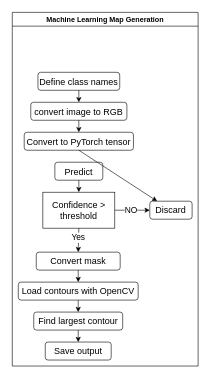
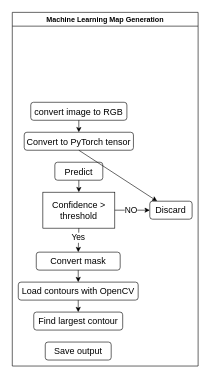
  <mxCell id="0" />
  <mxCell id="1" parent="0" />
  <mxCell id="2" value="Machine Learning Map Generation" style="swimlane;whiteSpace=wrap;html=1;" vertex="1" parent="1"><mxGeometry x="20" y="20" width="310" height="590" as="geometry"><mxRectangle x="150" y="110" width="270" height="30" as="alternateBounds" /></mxGeometry></mxCell>
  <mxCell id="3" value="&lt;font style=&quot;font-size: 15px;&quot;&gt;convert image to RGB&lt;/font&gt;" style="rounded=1;whiteSpace=wrap;html=1;" vertex="1" parent="2"><mxGeometry x="30.82" y="150" width="160.37" height="30" as="geometry" /></mxCell>
  <mxCell id="4" value="&lt;font style=&quot;font-size: 15px;&quot;&gt;Convert to PyTorch tensor&lt;/font&gt;" style="rounded=1;whiteSpace=wrap;html=1;" vertex="1" parent="2"><mxGeometry x="19.88" y="200" width="182.25" height="30" as="geometry" /></mxCell>
  <mxCell id="5" value="&lt;font style=&quot;font-size: 15px;&quot;&gt;Predict&lt;/font&gt;" style="rounded=1;whiteSpace=wrap;html=1;" vertex="1" parent="2"><mxGeometry x="71.01" y="250" width="80" height="30" as="geometry" /></mxCell>
- <mxCell id="6" value="&lt;font style=&quot;font-size: 15px;&quot;&gt;Define class names&lt;/font&gt;" style="rounded=1;whiteSpace=wrap;html=1;" vertex="1" parent="2"><mxGeometry x="42.79" y="100" width="136.44" height="30" as="geometry" /></mxCell>
- <mxCell id="7" value="" style="endArrow=classic;html=1;rounded=0;exitX=0.5;exitY=1;exitDx=0;exitDy=0;entryX=0.5;entryY=0;entryDx=0;entryDy=0;" edge="1" parent="2" source="6" target="3"><mxGeometry width="50" height="50" relative="1" as="geometry"><mxPoint x="86" y="380" as="sourcePoint" /><mxPoint x="136" y="330" as="targetPoint" /></mxGeometry></mxCell>
  <mxCell id="8" value="" style="endArrow=classic;html=1;rounded=0;exitX=0.5;exitY=1;exitDx=0;exitDy=0;" edge="1" parent="2" source="3" target="4"><mxGeometry width="50" height="50" relative="1" as="geometry"><mxPoint x="86" y="380" as="sourcePoint" /><mxPoint x="136" y="330" as="targetPoint" /></mxGeometry></mxCell>
  <mxCell id="9" value="" style="endArrow=classic;html=1;rounded=0;exitX=0.5;exitY=1;exitDx=0;exitDy=0;" edge="1" parent="2" source="4" target="19"><mxGeometry width="50" height="50" relative="1" as="geometry"><mxPoint x="86" y="380" as="sourcePoint" /><mxPoint x="136" y="330" as="targetPoint" /></mxGeometry></mxCell>
  <mxCell id="10" value="" style="endArrow=classic;html=1;rounded=0;exitX=0.5;exitY=1;exitDx=0;exitDy=0;entryX=0.5;entryY=0;entryDx=0;entryDy=0;" edge="1" parent="2" source="5" target="11"><mxGeometry width="50" height="50" relative="1" as="geometry"><mxPoint x="86" y="380" as="sourcePoint" /><mxPoint x="110.005" y="300" as="targetPoint" /></mxGeometry></mxCell>
  <mxCell id="11" value="&lt;font style=&quot;font-size: 15px;&quot;&gt;Confidence &amp;gt; threshold&lt;/font&gt;" style="rounded=0;whiteSpace=wrap;html=1;" vertex="1" parent="2"><mxGeometry x="51.01" y="300" width="120" height="60" as="geometry" /></mxCell>
  <mxCell id="12" value="&lt;font style=&quot;font-size: 15px;&quot;&gt;Convert mask&lt;/font&gt;" style="rounded=1;whiteSpace=wrap;html=1;" vertex="1" parent="2"><mxGeometry x="40.0" y="400" width="140" height="30" as="geometry" /></mxCell>
  <mxCell id="13" value="&lt;font style=&quot;font-size: 15px;&quot;&gt;Load contours with OpenCV&lt;/font&gt;" style="rounded=1;whiteSpace=wrap;html=1;" vertex="1" parent="2"><mxGeometry x="10.0" y="450" width="200" height="30" as="geometry" /></mxCell>
  <mxCell id="14" value="" style="endArrow=classic;html=1;rounded=0;exitX=0.5;exitY=1;exitDx=0;exitDy=0;entryX=0.5;entryY=0;entryDx=0;entryDy=0;" edge="1" parent="2" source="11" target="12"><mxGeometry width="50" height="50" relative="1" as="geometry"><mxPoint x="249.38" y="360" as="sourcePoint" /><mxPoint x="299.38" y="310" as="targetPoint" /></mxGeometry></mxCell>
  <mxCell id="15" value="&lt;font style=&quot;font-size: 14px;&quot;&gt;Yes&lt;/font&gt;" style="edgeLabel;html=1;align=center;verticalAlign=middle;resizable=0;points=[];" vertex="1" connectable="0" parent="14"><mxGeometry x="-0.2" y="-1" relative="1" as="geometry"><mxPoint as="offset" /></mxGeometry></mxCell>
  <mxCell id="16" value="" style="endArrow=classic;html=1;rounded=0;exitX=0.5;exitY=1;exitDx=0;exitDy=0;entryX=0.5;entryY=0;entryDx=0;entryDy=0;" edge="1" parent="2" source="12" target="13"><mxGeometry width="50" height="50" relative="1" as="geometry"><mxPoint x="249.38" y="350" as="sourcePoint" /><mxPoint x="299.38" y="300" as="targetPoint" /></mxGeometry></mxCell>
  <mxCell id="17" value="&lt;font style=&quot;font-size: 15px;&quot;&gt;Find largest contour&lt;/font&gt;" style="rounded=1;whiteSpace=wrap;html=1;" vertex="1" parent="2"><mxGeometry x="35.81" y="500" width="148.37" height="30" as="geometry" /></mxCell>
  <mxCell id="18" value="&lt;font style=&quot;font-size: 15px;&quot;&gt;Save output&lt;/font&gt;" style="rounded=1;whiteSpace=wrap;html=1;" vertex="1" parent="2"><mxGeometry x="55" y="550" width="110" height="30" as="geometry" /></mxCell>
  <mxCell id="19" value="&lt;font style=&quot;font-size: 15px;&quot;&gt;Discard&lt;/font&gt;" style="rounded=1;whiteSpace=wrap;html=1;" vertex="1" parent="2"><mxGeometry x="229.38" y="315" width="70.62" height="30" as="geometry" /></mxCell>
  <mxCell id="20" value="" style="endArrow=classic;html=1;rounded=0;exitX=1;exitY=0.5;exitDx=0;exitDy=0;entryX=0;entryY=0.5;entryDx=0;entryDy=0;" edge="1" parent="2" source="11" target="19"><mxGeometry width="50" height="50" relative="1" as="geometry"><mxPoint x="249.38" y="350" as="sourcePoint" /><mxPoint x="299.38" y="300" as="targetPoint" /></mxGeometry></mxCell>
  <mxCell id="21" value="&lt;font style=&quot;font-size: 14px;&quot;&gt;NO&lt;/font&gt;" style="edgeLabel;html=1;align=center;verticalAlign=middle;resizable=0;points=[];" vertex="1" connectable="0" parent="20"><mxGeometry x="-0.097" y="3" relative="1" as="geometry"><mxPoint y="3" as="offset" /></mxGeometry></mxCell>
  <mxCell id="22" value="" style="endArrow=classic;html=1;rounded=0;exitX=0.5;exitY=1;exitDx=0;exitDy=0;entryX=0.5;entryY=0;entryDx=0;entryDy=0;" edge="1" parent="2" source="13" target="17"><mxGeometry width="50" height="50" relative="1" as="geometry"><mxPoint x="249.38" y="350" as="sourcePoint" /><mxPoint x="299.38" y="300" as="targetPoint" /></mxGeometry></mxCell>
- <mxCell id="23" value="" style="endArrow=classic;html=1;rounded=0;exitX=0.5;exitY=1;exitDx=0;exitDy=0;entryX=0.5;entryY=0;entryDx=0;entryDy=0;" edge="1" parent="2" source="17" target="18"><mxGeometry width="50" height="50" relative="1" as="geometry"><mxPoint x="249.38" y="350" as="sourcePoint" /><mxPoint x="299.38" y="300" as="targetPoint" /></mxGeometry></mxCell>
